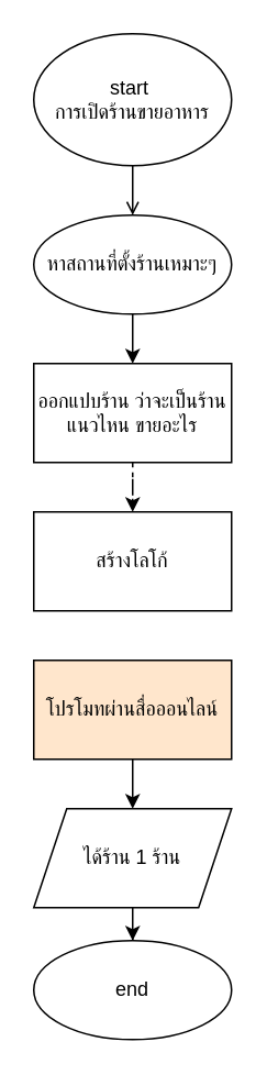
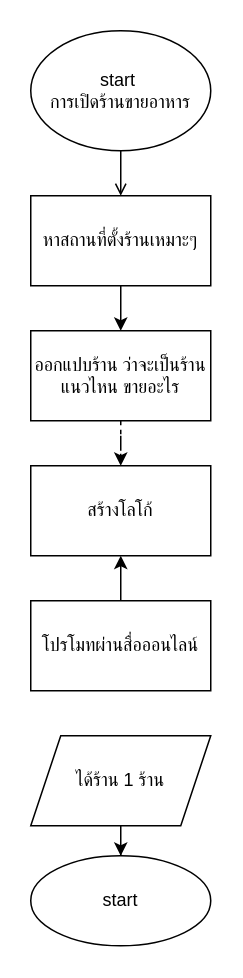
  <mxCell id="0" />
  <mxCell id="1" parent="0" />
  <mxCell id="2" value="" style="edgeStyle=orthogonalEdgeStyle;rounded=0;orthogonalLoop=1;jettySize=auto;html=1;endArrow=open;" edge="1" parent="1" source="3" target="5"><mxGeometry relative="1" as="geometry" /></mxCell>
  <mxCell id="3" value="start&amp;nbsp;&lt;br&gt;การเปิดร้านขายอาหาร" style="ellipse;whiteSpace=wrap;html=1;" vertex="1" parent="1"><mxGeometry x="20" y="20" width="120" height="80" as="geometry" /></mxCell>
  <mxCell id="4" value="" style="edgeStyle=orthogonalEdgeStyle;rounded=0;orthogonalLoop=1;jettySize=auto;html=1;" edge="1" parent="1" source="5" target="7"><mxGeometry relative="1" as="geometry" /></mxCell>
- <mxCell id="5" value="หาสถานที่ตั้งร้านเหมาะๆ" style="ellipse;whiteSpace=wrap;html=1;" vertex="1" parent="1"><mxGeometry x="20" y="130" width="120" height="60" as="geometry" /></mxCell>
+ <mxCell id="5" value="หาสถานที่ตั้งร้านเหมาะๆ" style="whiteSpace=wrap;html=1;" vertex="1" parent="1"><mxGeometry x="20" y="130" width="120" height="60" as="geometry" /></mxCell>
  <mxCell id="6" value="" style="edgeStyle=orthogonalEdgeStyle;rounded=0;orthogonalLoop=1;jettySize=auto;html=1;dashed=1;" edge="1" parent="1" source="7" target="8"><mxGeometry relative="1" as="geometry" /></mxCell>
  <mxCell id="7" value="ออกแปบร้าน ว่าจะเป็นร้านแนวไหน ขายอะไร" style="whiteSpace=wrap;html=1;" vertex="1" parent="1"><mxGeometry x="20" y="220" width="120" height="60" as="geometry" /></mxCell>
  <mxCell id="8" value="สร้างโลโก้" style="whiteSpace=wrap;html=1;" vertex="1" parent="1"><mxGeometry x="20" y="310" width="120" height="60" as="geometry" /></mxCell>
- <mxCell id="9" value="" style="edgeStyle=orthogonalEdgeStyle;rounded=0;orthogonalLoop=1;jettySize=auto;html=1;" edge="1" parent="1" source="10" target="12"><mxGeometry relative="1" as="geometry" /></mxCell>
- <mxCell id="10" value="โปรโมทผ่านสื่อออนไลน์" style="whiteSpace=wrap;html=1;fillColor=#ffe6cc;" vertex="1" parent="1"><mxGeometry x="20" y="400" width="120" height="60" as="geometry" /></mxCell>
+ <mxCell id="9" value="" style="edgeStyle=orthogonalEdgeStyle;rounded=0;orthogonalLoop=1;jettySize=auto;html=1;" edge="1" parent="1" source="10" target="8"><mxGeometry relative="1" as="geometry" /></mxCell>
+ <mxCell id="10" value="โปรโมทผ่านสื่อออนไลน์" style="whiteSpace=wrap;html=1;" vertex="1" parent="1"><mxGeometry x="20" y="400" width="120" height="60" as="geometry" /></mxCell>
  <mxCell id="11" value="" style="edgeStyle=orthogonalEdgeStyle;rounded=0;orthogonalLoop=1;jettySize=auto;html=1;" edge="1" parent="1" source="12" target="13"><mxGeometry relative="1" as="geometry" /></mxCell>
  <mxCell id="12" value="ได้ร้าน 1 ร้าน" style="shape=parallelogram;perimeter=parallelogramPerimeter;whiteSpace=wrap;html=1;fixedSize=1;" vertex="1" parent="1"><mxGeometry x="20" y="490" width="120" height="60" as="geometry" /></mxCell>
- <mxCell id="13" value="end" style="ellipse;whiteSpace=wrap;html=1;" vertex="1" parent="1"><mxGeometry x="20" y="570" width="120" height="60" as="geometry" /></mxCell>
+ <mxCell id="13" value="start" style="ellipse;whiteSpace=wrap;html=1;" vertex="1" parent="1"><mxGeometry x="20" y="570" width="120" height="60" as="geometry" /></mxCell>
